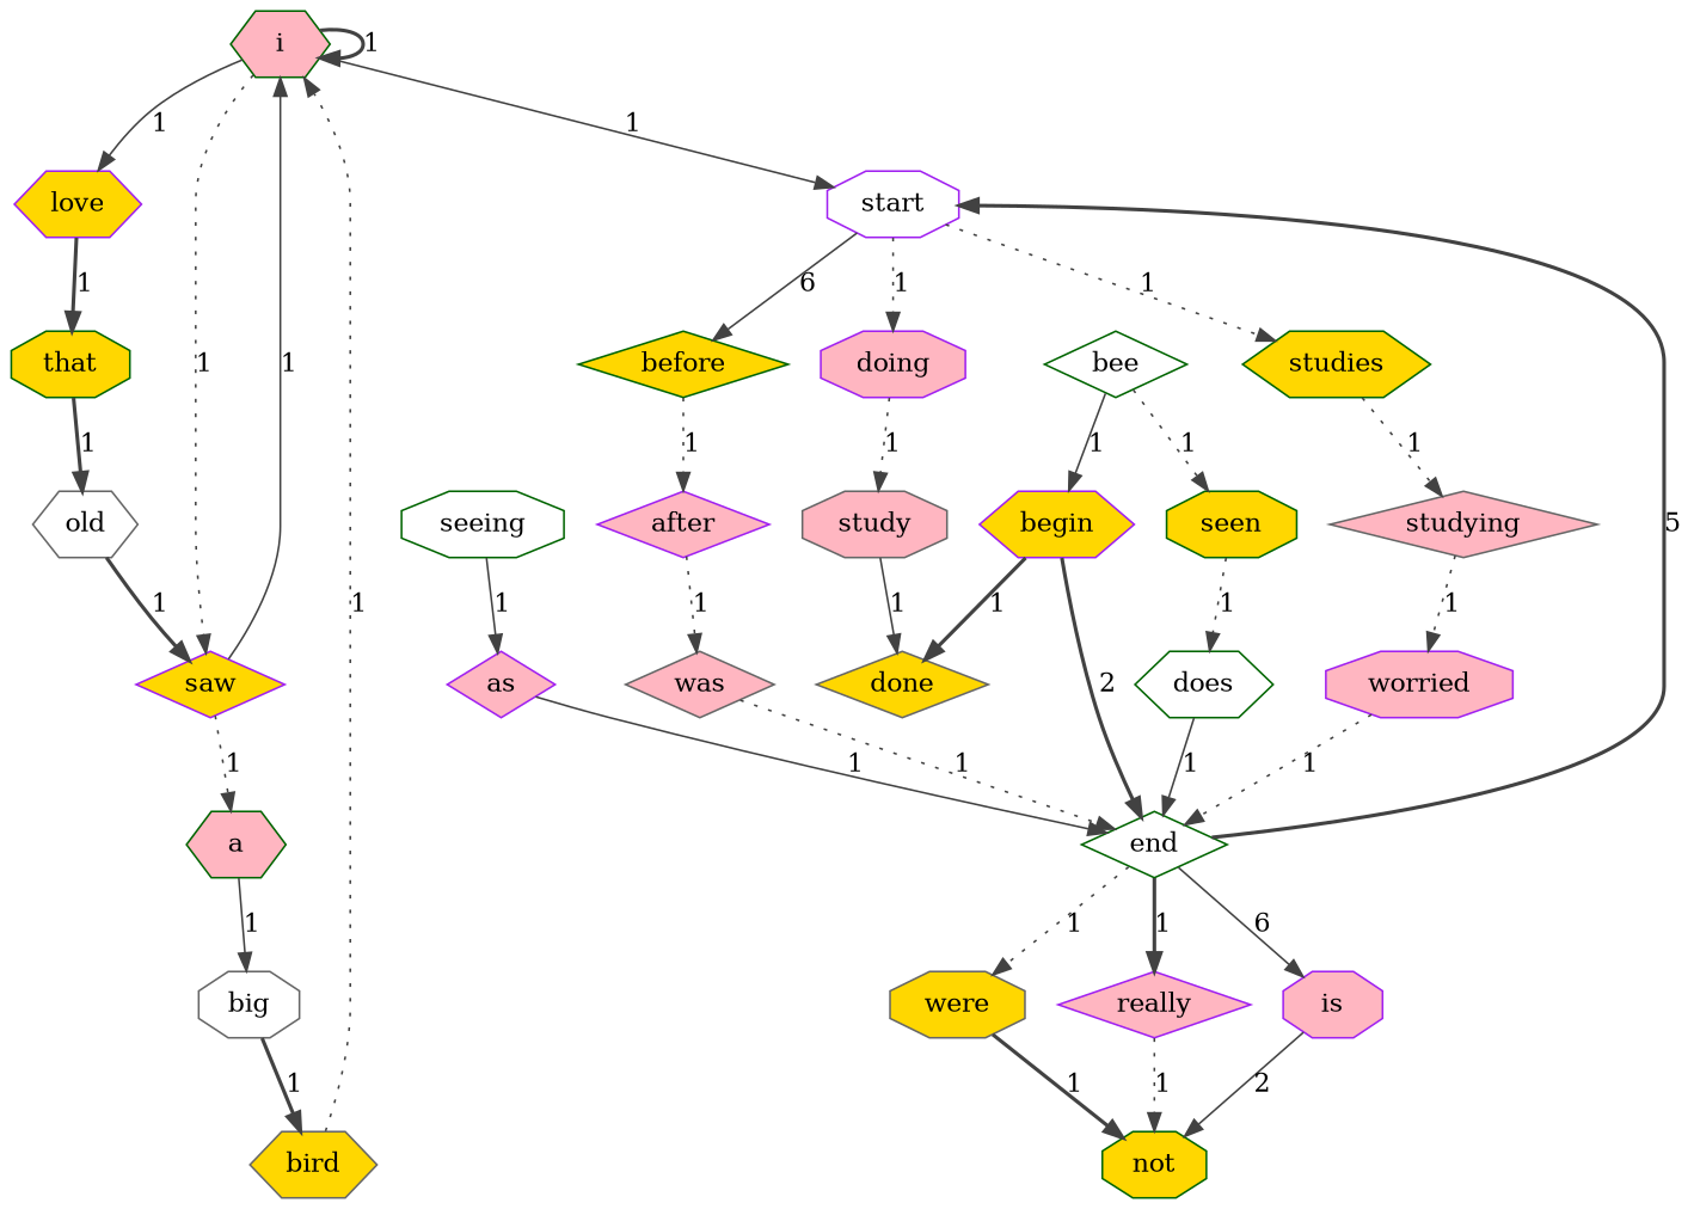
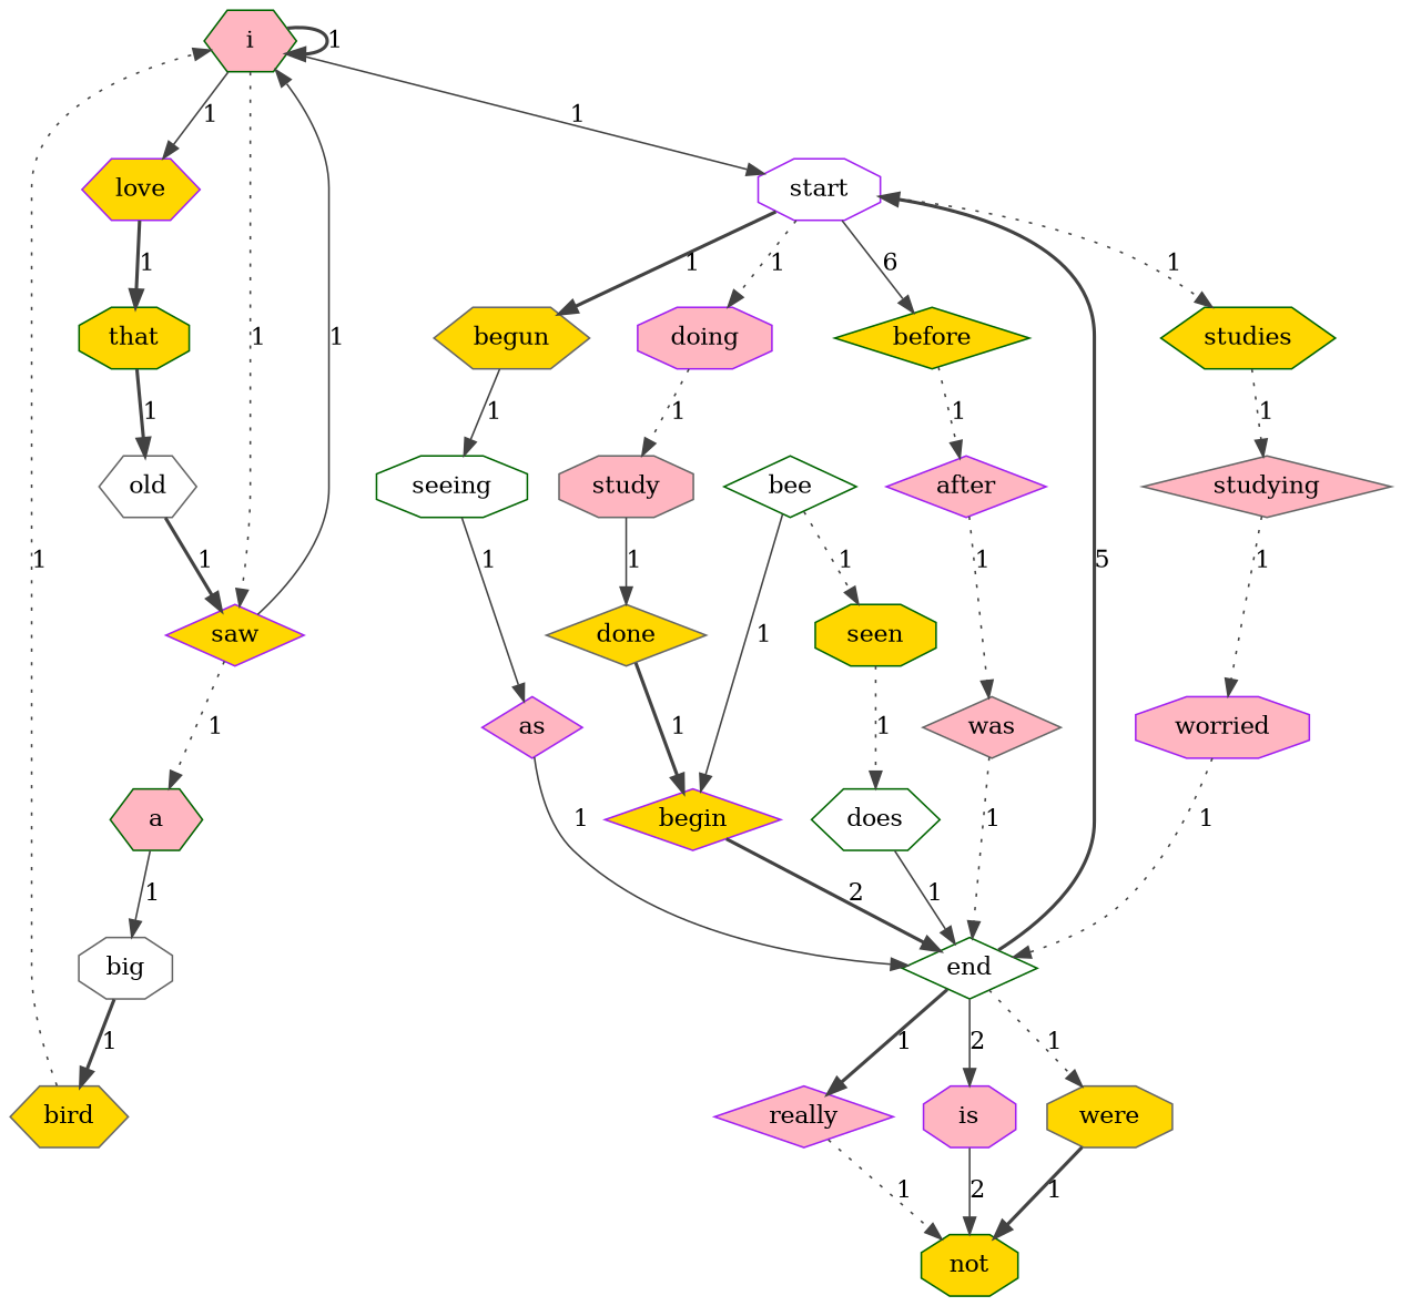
  digraph {
    node [color=darkgreen fillcolor=gold shape=octagon style=filled]
    edge [color="#424242" style=dotted]
    i [fillcolor=lightpink shape=hexagon]
    saw [color=purple shape=diamond]
    love [color=purple shape=hexagon]
    start [color=purple fillcolor=white]
    a [fillcolor=lightpink shape=hexagon]
    that
    studies [shape=hexagon]
    doing [color=purple fillcolor=lightpink]
+   begun [color=gray40 shape=hexagon]
    before [shape=diamond]
    big [color=gray40 fillcolor=white]
    bird [color=gray40 shape=hexagon]
    old [color=gray40 fillcolor=white shape=hexagon]
    studying [color=gray40 fillcolor=lightpink shape=diamond]
    bee [fillcolor=white shape=diamond]
    seen
-   begin [color=purple shape=hexagon]
+   begin [color=purple shape=diamond]
    study [color=gray40 fillcolor=lightpink]
    seeing [fillcolor=white]
    after [color=purple fillcolor=lightpink shape=diamond]
    worried [color=purple fillcolor=lightpink]
    end [fillcolor=white shape=diamond]
    is [color=purple fillcolor=lightpink]
    were [color=gray40]
    really [color=purple fillcolor=lightpink shape=diamond]
    not
    does [fillcolor=white shape=hexagon]
    done [color=gray40 shape=diamond]
    as [color=purple fillcolor=lightpink shape=diamond]
    was [color=gray40 fillcolor=lightpink shape=diamond]
    i -> i [label=1 style=bold]
    i -> saw [label=1]
    i -> love [label=1 style=solid]
    i -> start [label=1 style=solid]
    saw -> i [label=1 style=solid]
    saw -> a [label=1]
    love -> that [label=1 style=bold]
    start -> studies [label=1]
    start -> doing [label=1]
+   start -> begun [label=1 style=bold]
    start -> before [label=6 style=solid]
    a -> big [label=1 style=solid]
    that -> old [label=1 style=bold]
    studies -> studying [label=1]
    doing -> study [label=1]
+   begun -> seeing [label=1 style=solid]
    before -> after [label=1]
    big -> bird [label=1 style=bold]
    bird -> i [label=1]
    old -> saw [label=1 style=bold]
    studying -> worried [label=1]
    bee -> seen [label=1]
    bee -> begin [label=1 style=solid]
    seen -> does [label=1]
    begin -> end [label=2 style=bold]
    study -> done [label=1 style=solid]
    seeing -> as [label=1 style=solid]
    after -> was [label=1]
    worried -> end [label=1]
    end -> start [label=5 style=bold]
-   end -> is [label=6 style=solid]
+   end -> is [label=2 style=solid]
    end -> were [label=1]
    end -> really [label=1 style=bold]
    is -> not [label=2 style=solid]
    were -> not [label=1 style=bold]
    really -> not [label=1]
    does -> end [label=1 style=solid]
-   begin -> done [label=1 style=bold]
+   done -> begin [label=1 style=bold]
    as -> end [label=1 style=solid]
    was -> end [label=1]
  }
